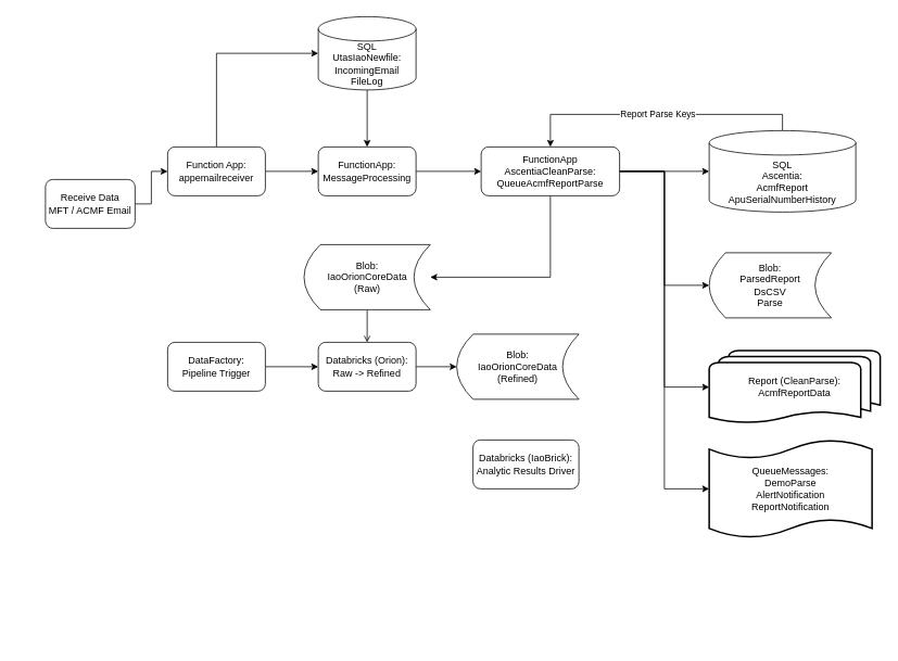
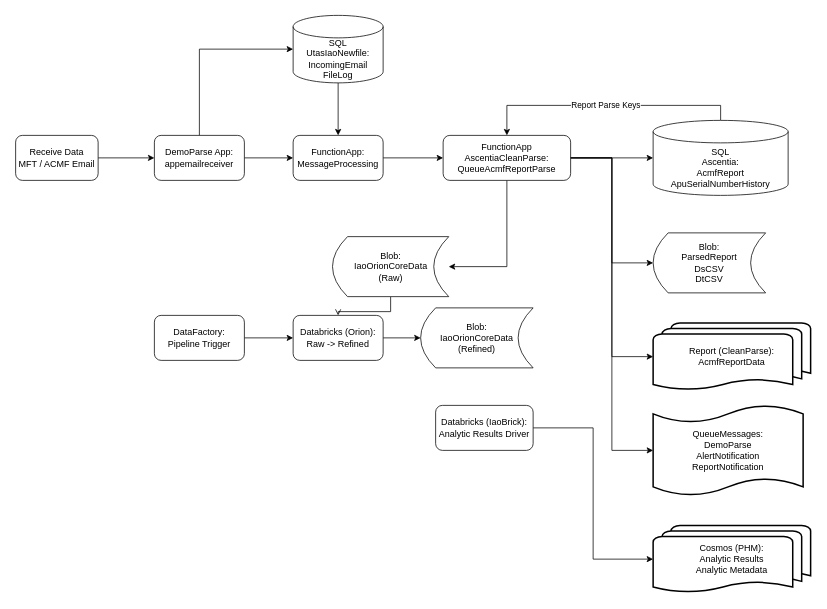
  <mxCell id="0" />
  <mxCell id="1" parent="0" />
  <mxCell id="2" value="" style="edgeStyle=orthogonalEdgeStyle;rounded=0;orthogonalLoop=1;jettySize=auto;html=1;" edge="1" parent="1" source="3" target="6"><mxGeometry relative="1" as="geometry" /></mxCell>
- <mxCell id="3" value="Receive Data&lt;br&gt;MFT / ACMF Email" style="rounded=1;whiteSpace=wrap;html=1;" vertex="1" parent="1"><mxGeometry x="55" y="220" width="110" height="60" as="geometry" /></mxCell>
+ <mxCell id="3" value="Receive Data&lt;br&gt;MFT / ACMF Email" style="rounded=1;whiteSpace=wrap;html=1;" vertex="1" parent="1"><mxGeometry x="20" y="180" width="110" height="60" as="geometry" /></mxCell>
  <mxCell id="4" style="edgeStyle=orthogonalEdgeStyle;rounded=0;orthogonalLoop=1;jettySize=auto;html=1;exitX=0.5;exitY=0;exitDx=0;exitDy=0;entryX=0;entryY=0.5;entryDx=0;entryDy=0;entryPerimeter=0;" edge="1" parent="1" source="6" target="8"><mxGeometry relative="1" as="geometry" /></mxCell>
  <mxCell id="5" value="" style="edgeStyle=orthogonalEdgeStyle;rounded=0;orthogonalLoop=1;jettySize=auto;html=1;" edge="1" parent="1" source="6" target="10"><mxGeometry relative="1" as="geometry" /></mxCell>
- <mxCell id="6" value="Function App:&lt;br&gt;appemailreceiver" style="whiteSpace=wrap;html=1;rounded=1;" vertex="1" parent="1"><mxGeometry x="205" y="180" width="120" height="60" as="geometry" /></mxCell>
+ <mxCell id="6" value="DemoParse App:&lt;br&gt;appemailreceiver" style="whiteSpace=wrap;html=1;rounded=1;" vertex="1" parent="1"><mxGeometry x="205" y="180" width="120" height="60" as="geometry" /></mxCell>
  <mxCell id="7" style="edgeStyle=orthogonalEdgeStyle;rounded=0;orthogonalLoop=1;jettySize=auto;html=1;exitX=0.5;exitY=1;exitDx=0;exitDy=0;exitPerimeter=0;entryX=0.5;entryY=0;entryDx=0;entryDy=0;" edge="1" parent="1" source="8" target="10"><mxGeometry relative="1" as="geometry" /></mxCell>
  <mxCell id="8" value="SQL&lt;br&gt;UtasIaoNewfile:&lt;br&gt;IncomingEmail&lt;br&gt;FileLog" style="shape=cylinder3;whiteSpace=wrap;html=1;boundedLbl=1;backgroundOutline=1;size=15;" vertex="1" parent="1"><mxGeometry x="390" y="20" width="120" height="90" as="geometry" /></mxCell>
  <mxCell id="9" style="edgeStyle=orthogonalEdgeStyle;rounded=0;orthogonalLoop=1;jettySize=auto;html=1;entryX=0;entryY=0.5;entryDx=0;entryDy=0;" edge="1" parent="1" source="10" target="16"><mxGeometry relative="1" as="geometry" /></mxCell>
  <mxCell id="10" value="FunctionApp:&lt;br&gt;MessageProcessing" style="whiteSpace=wrap;html=1;rounded=1;" vertex="1" parent="1"><mxGeometry x="390" y="180" width="120" height="60" as="geometry" /></mxCell>
  <mxCell id="11" value="" style="edgeStyle=orthogonalEdgeStyle;rounded=0;orthogonalLoop=1;jettySize=auto;html=1;endArrow=open;" edge="1" parent="1" source="12" target="25"><mxGeometry relative="1" as="geometry" /></mxCell>
- <mxCell id="12" value="Blob:&lt;br&gt;IaoOrionCoreData &lt;br&gt;(Raw)" style="shape=dataStorage;whiteSpace=wrap;html=1;fixedSize=1;" vertex="1" parent="1"><mxGeometry x="372.5" y="300" width="155" height="80" as="geometry" /></mxCell>
+ <mxCell id="12" value="Blob:&lt;br&gt;IaoOrionCoreData &lt;br&gt;(Raw)" style="shape=dataStorage;whiteSpace=wrap;html=1;fixedSize=1;" vertex="1" parent="1"><mxGeometry x="442.5" y="315" width="155" height="80" as="geometry" /></mxCell>
  <mxCell id="13" style="edgeStyle=orthogonalEdgeStyle;rounded=0;orthogonalLoop=1;jettySize=auto;html=1;entryX=1;entryY=0.5;entryDx=0;entryDy=0;exitX=0.5;exitY=1;exitDx=0;exitDy=0;" edge="1" parent="1" source="16" target="12"><mxGeometry relative="1" as="geometry" /></mxCell>
  <mxCell id="14" value="" style="edgeStyle=orthogonalEdgeStyle;rounded=0;orthogonalLoop=1;jettySize=auto;html=1;entryX=0;entryY=0.5;entryDx=0;entryDy=0;entryPerimeter=0;" edge="1" parent="1" source="16" target="18"><mxGeometry relative="1" as="geometry"><mxPoint x="865" y="210" as="targetPoint" /></mxGeometry></mxCell>
  <mxCell id="15" style="edgeStyle=orthogonalEdgeStyle;rounded=0;orthogonalLoop=1;jettySize=auto;html=1;entryX=0;entryY=0.5;entryDx=0;entryDy=0;" edge="1" parent="1" source="16" target="19"><mxGeometry relative="1" as="geometry" /></mxCell>
  <mxCell id="16" value="FunctionApp&lt;br&gt;AscentiaCleanParse:&lt;br&gt;QueueAcmfReportParse" style="whiteSpace=wrap;html=1;rounded=1;" vertex="1" parent="1"><mxGeometry x="590" y="180" width="170" height="60" as="geometry" /></mxCell>
  <mxCell id="17" value="Report Parse Keys" style="edgeStyle=orthogonalEdgeStyle;rounded=0;orthogonalLoop=1;jettySize=auto;html=1;entryX=0.5;entryY=0;entryDx=0;entryDy=0;exitX=0.5;exitY=0;exitDx=0;exitDy=0;exitPerimeter=0;" edge="1" parent="1" source="18" target="16"><mxGeometry relative="1" as="geometry" /></mxCell>
  <mxCell id="18" value="SQL&lt;br&gt;Ascentia:&lt;br&gt;AcmfReport&lt;br&gt;ApuSerialNumberHistory" style="shape=cylinder3;whiteSpace=wrap;html=1;boundedLbl=1;backgroundOutline=1;size=15;" vertex="1" parent="1"><mxGeometry x="870" y="160" width="180" height="100" as="geometry" /></mxCell>
- <mxCell id="19" value="Blob:&lt;br&gt;ParsedReport&lt;br&gt;DsCSV&lt;br&gt;Parse" style="shape=dataStorage;whiteSpace=wrap;html=1;fixedSize=1;" vertex="1" parent="1"><mxGeometry x="870" y="310" width="150" height="80" as="geometry" /></mxCell>
+ <mxCell id="19" value="Blob:&lt;br&gt;ParsedReport&lt;br&gt;DsCSV&lt;br&gt;DtCSV" style="shape=dataStorage;whiteSpace=wrap;html=1;fixedSize=1;" vertex="1" parent="1"><mxGeometry x="870" y="310" width="150" height="80" as="geometry" /></mxCell>
  <mxCell id="20" value="Report (CleanParse):&lt;br&gt;AcmfReportData" style="strokeWidth=2;html=1;shape=mxgraph.flowchart.multi-document;whiteSpace=wrap;" vertex="1" parent="1"><mxGeometry x="870" y="430" width="210" height="90" as="geometry" /></mxCell>
  <mxCell id="21" style="edgeStyle=orthogonalEdgeStyle;rounded=0;orthogonalLoop=1;jettySize=auto;html=1;entryX=0;entryY=0.5;entryDx=0;entryDy=0;entryPerimeter=0;" edge="1" parent="1" source="16" target="20"><mxGeometry relative="1" as="geometry" /></mxCell>
  <mxCell id="22" value="QueueMessages:&lt;br&gt;DemoParse&lt;br&gt;AlertNotification&lt;br&gt;ReportNotification" style="shape=tape;whiteSpace=wrap;html=1;strokeWidth=2;size=0.19" vertex="1" parent="1"><mxGeometry x="870" y="540" width="200" height="120" as="geometry" /></mxCell>
  <mxCell id="23" style="edgeStyle=orthogonalEdgeStyle;rounded=0;orthogonalLoop=1;jettySize=auto;html=1;entryX=0;entryY=0.5;entryDx=0;entryDy=0;entryPerimeter=0;" edge="1" parent="1" source="16" target="22"><mxGeometry relative="1" as="geometry" /></mxCell>
  <mxCell id="24" style="edgeStyle=orthogonalEdgeStyle;rounded=0;orthogonalLoop=1;jettySize=auto;html=1;entryX=0;entryY=0.5;entryDx=0;entryDy=0;" edge="1" parent="1" source="25" target="28"><mxGeometry relative="1" as="geometry" /></mxCell>
  <mxCell id="25" value="Databricks (Orion):&lt;br&gt;Raw -&amp;gt; Refined" style="rounded=1;whiteSpace=wrap;html=1;" vertex="1" parent="1"><mxGeometry x="390" y="420" width="120" height="60" as="geometry" /></mxCell>
  <mxCell id="26" style="edgeStyle=orthogonalEdgeStyle;rounded=0;orthogonalLoop=1;jettySize=auto;html=1;" edge="1" parent="1" source="27" target="25"><mxGeometry relative="1" as="geometry" /></mxCell>
  <mxCell id="27" value="DataFactory:&lt;br&gt;Pipeline Trigger" style="rounded=1;whiteSpace=wrap;html=1;" vertex="1" parent="1"><mxGeometry x="205" y="420" width="120" height="60" as="geometry" /></mxCell>
  <mxCell id="28" value="Blob:&lt;br&gt;IaoOrionCoreData &lt;br&gt;(Refined)" style="shape=dataStorage;whiteSpace=wrap;html=1;fixedSize=1;" vertex="1" parent="1"><mxGeometry x="560" y="410" width="150" height="80" as="geometry" /></mxCell>
+ <mxCell id="29" style="edgeStyle=orthogonalEdgeStyle;rounded=0;orthogonalLoop=1;jettySize=auto;html=1;entryX=0;entryY=0.5;entryDx=0;entryDy=0;entryPerimeter=0;" edge="1" parent="1" source="30" target="31"><mxGeometry relative="1" as="geometry"><mxPoint x="620" y="570" as="targetPoint" /></mxGeometry></mxCell>
  <mxCell id="30" value="Databricks (IaoBrick):&lt;br&gt;Analytic Results Driver" style="rounded=1;whiteSpace=wrap;html=1;" vertex="1" parent="1"><mxGeometry x="580" y="540" width="130" height="60" as="geometry" /></mxCell>
+ <mxCell id="31" value="Cosmos (PHM):&lt;br&gt;Analytic Results&lt;br&gt;Analytic Metadata" style="strokeWidth=2;html=1;shape=mxgraph.flowchart.multi-document;whiteSpace=wrap;align=center;" vertex="1" parent="1"><mxGeometry x="870" y="700" width="210" height="90" as="geometry" /></mxCell>
